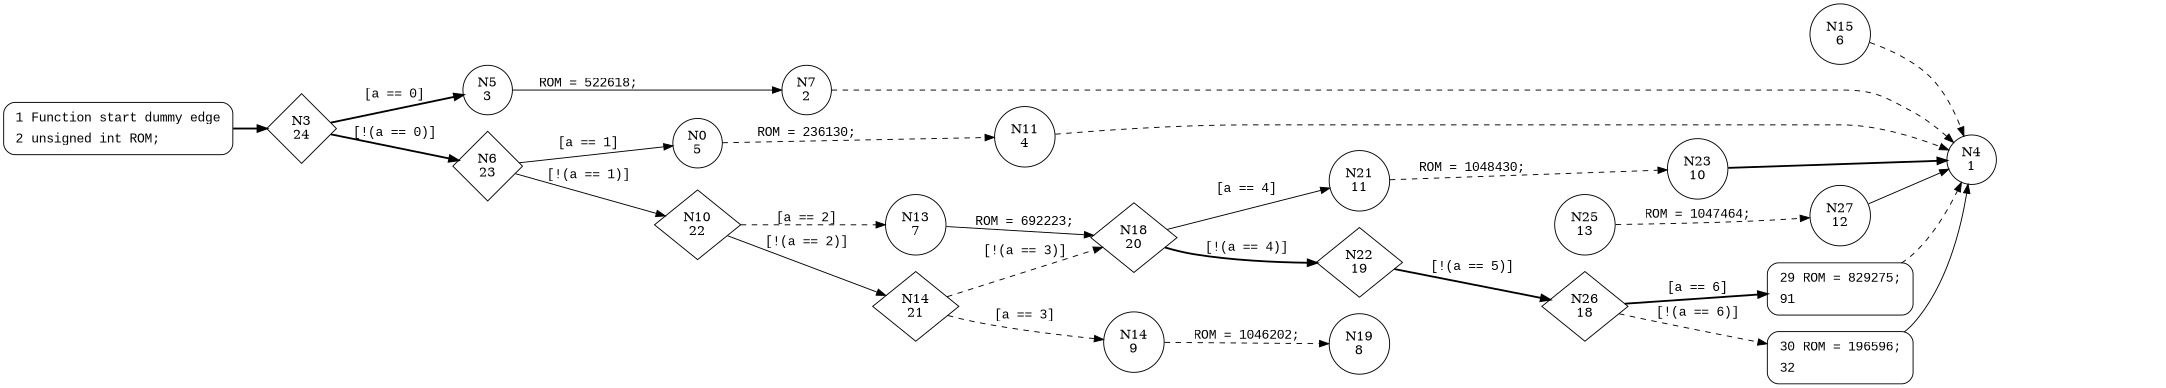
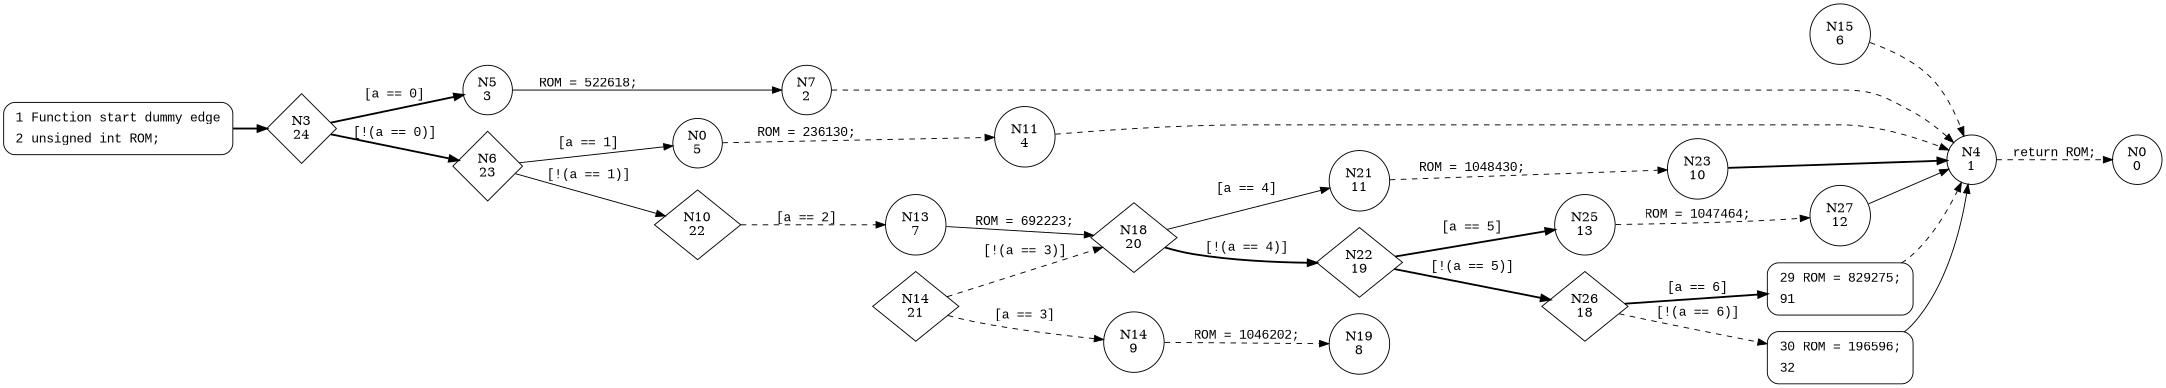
  digraph {
    rankdir=LR
    node [shape=circle]
    edge [fontname="Courier New" style=dashed]
    n1 [label="N3\n24" shape=diamond]
    n2 [label="N5\n3"]
    n3 [label="N6\n23" shape=diamond]
    n4 [label="N7\n2"]
    n5 [label="N0\n5"]
    n6 [label="N10\n22" shape=diamond]
    n7 [label="N4\n1"]
    n8 [label="N11\n4"]
    n9 [label="N13\n7"]
    n10 [label="N14\n21" shape=diamond]
    n11 [label="N18\n20" shape=diamond]
    n12 [label="N14\n9"]
    n13 [label="N15\n6"]
    n14 [label="N19\n8"]
    n15 [label="N21\n11"]
    n16 [label="N22\n19" shape=diamond]
    n17 [label="N23\n10"]
    n18 [label="N25\n13"]
    n19 [label="N26\n18" shape=diamond]
    n20 [label="N27\n12"]
    n21 [fillcolor=white fontname="Courier New" label=<<table border="0" cellborder="0" cellpadding="3" bgcolor="white"><tr><td align="right">29</td><td align="left">ROM = 829275;</td></tr><tr><td align="right">91</td><td align="left"></td></tr></table>> penwidth=1 shape=Mrecord style="filled,bold"]
    n22 [fillcolor=white fontname="Courier New" label=<<table border="0" cellborder="0" cellpadding="3" bgcolor="white"><tr><td align="right">30</td><td align="left">ROM = 196596;</td></tr><tr><td align="right">32</td><td align="left"></td></tr></table>> penwidth=1 shape=Mrecord style="filled,bold"]
+   n23 [label="N0\n0"]
    n24 [fillcolor=white fontname="Courier New" label=<<table border="0" cellborder="0" cellpadding="3" bgcolor="white"><tr><td align="right">1</td><td align="left">Function start dummy edge</td></tr><tr><td align="right">2</td><td align="left">unsigned int ROM;</td></tr></table>> penwidth=1 shape=Mrecord style="filled,bold"]
    n1 -> n2 [label="[a == 0]" style=bold]
    n1 -> n3 [label="[!(a == 0)]" style=bold]
    n2 -> n4 [label="ROM = 522618;" style=solid]
    n3 -> n5 [label="[a == 1]" style=solid]
    n3 -> n6 [label="[!(a == 1)]" style=solid]
    n4 -> n7
    n5 -> n8 [label="ROM = 236130;"]
    n6 -> n9 [label="[a == 2]"]
-   n6 -> n10 [label="[!(a == 2)]" style=solid]
+   n7 -> n23 [label="return ROM;"]
    n8 -> n7
    n9 -> n11 [label="ROM = 692223;" style=solid]
    n10 -> n11 [label="[!(a == 3)]"]
    n10 -> n12 [label="[a == 3]"]
    n11 -> n15 [label="[a == 4]" style=solid]
    n11 -> n16 [label="[!(a == 4)]" style=bold]
    n12 -> n14 [label="ROM = 1046202;"]
    n13 -> n7
    n15 -> n17 [label="ROM = 1048430;"]
+   n16 -> n18 [label="[a == 5]" style=bold]
    n16 -> n19 [label="[!(a == 5)]" style=bold]
    n17 -> n7 [style=bold]
    n18 -> n20 [label="ROM = 1047464;"]
    n19 -> n21 [label="[a == 6]" style=bold]
    n19 -> n22 [label="[!(a == 6)]"]
    n20 -> n7 [style=solid]
    n21 -> n7 [fontname=""]
    n22 -> n7 [style=solid fontname=""]
    n24 -> n1 [style=bold fontname=""]
  }
